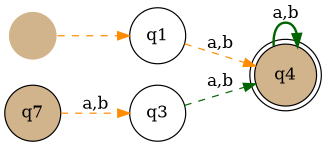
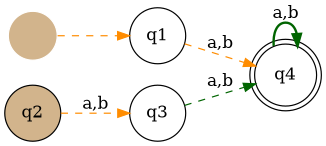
  digraph {
    rankdir=LR
    node [fillcolor=tan margin=0.1 shape=circle style=filled]
    edge [color=darkorange style=dashed]
-   q4 [margin=0 shape=doublecircle]
+   q4 [fillcolor=white margin=0 shape=doublecircle]
    " " [color=white width=0]
    q1 [fillcolor=white]
    q3 [fillcolor=white]
-   q2 [label=q7]
+   q2
    q4 -> q4 [color=darkgreen label="a,b" style=bold]
    " " -> q1
    q1 -> q4 [label="a,b"]
    q3 -> q4 [color=darkgreen label="a,b"]
    q2 -> q3 [label="a,b"]
  }
